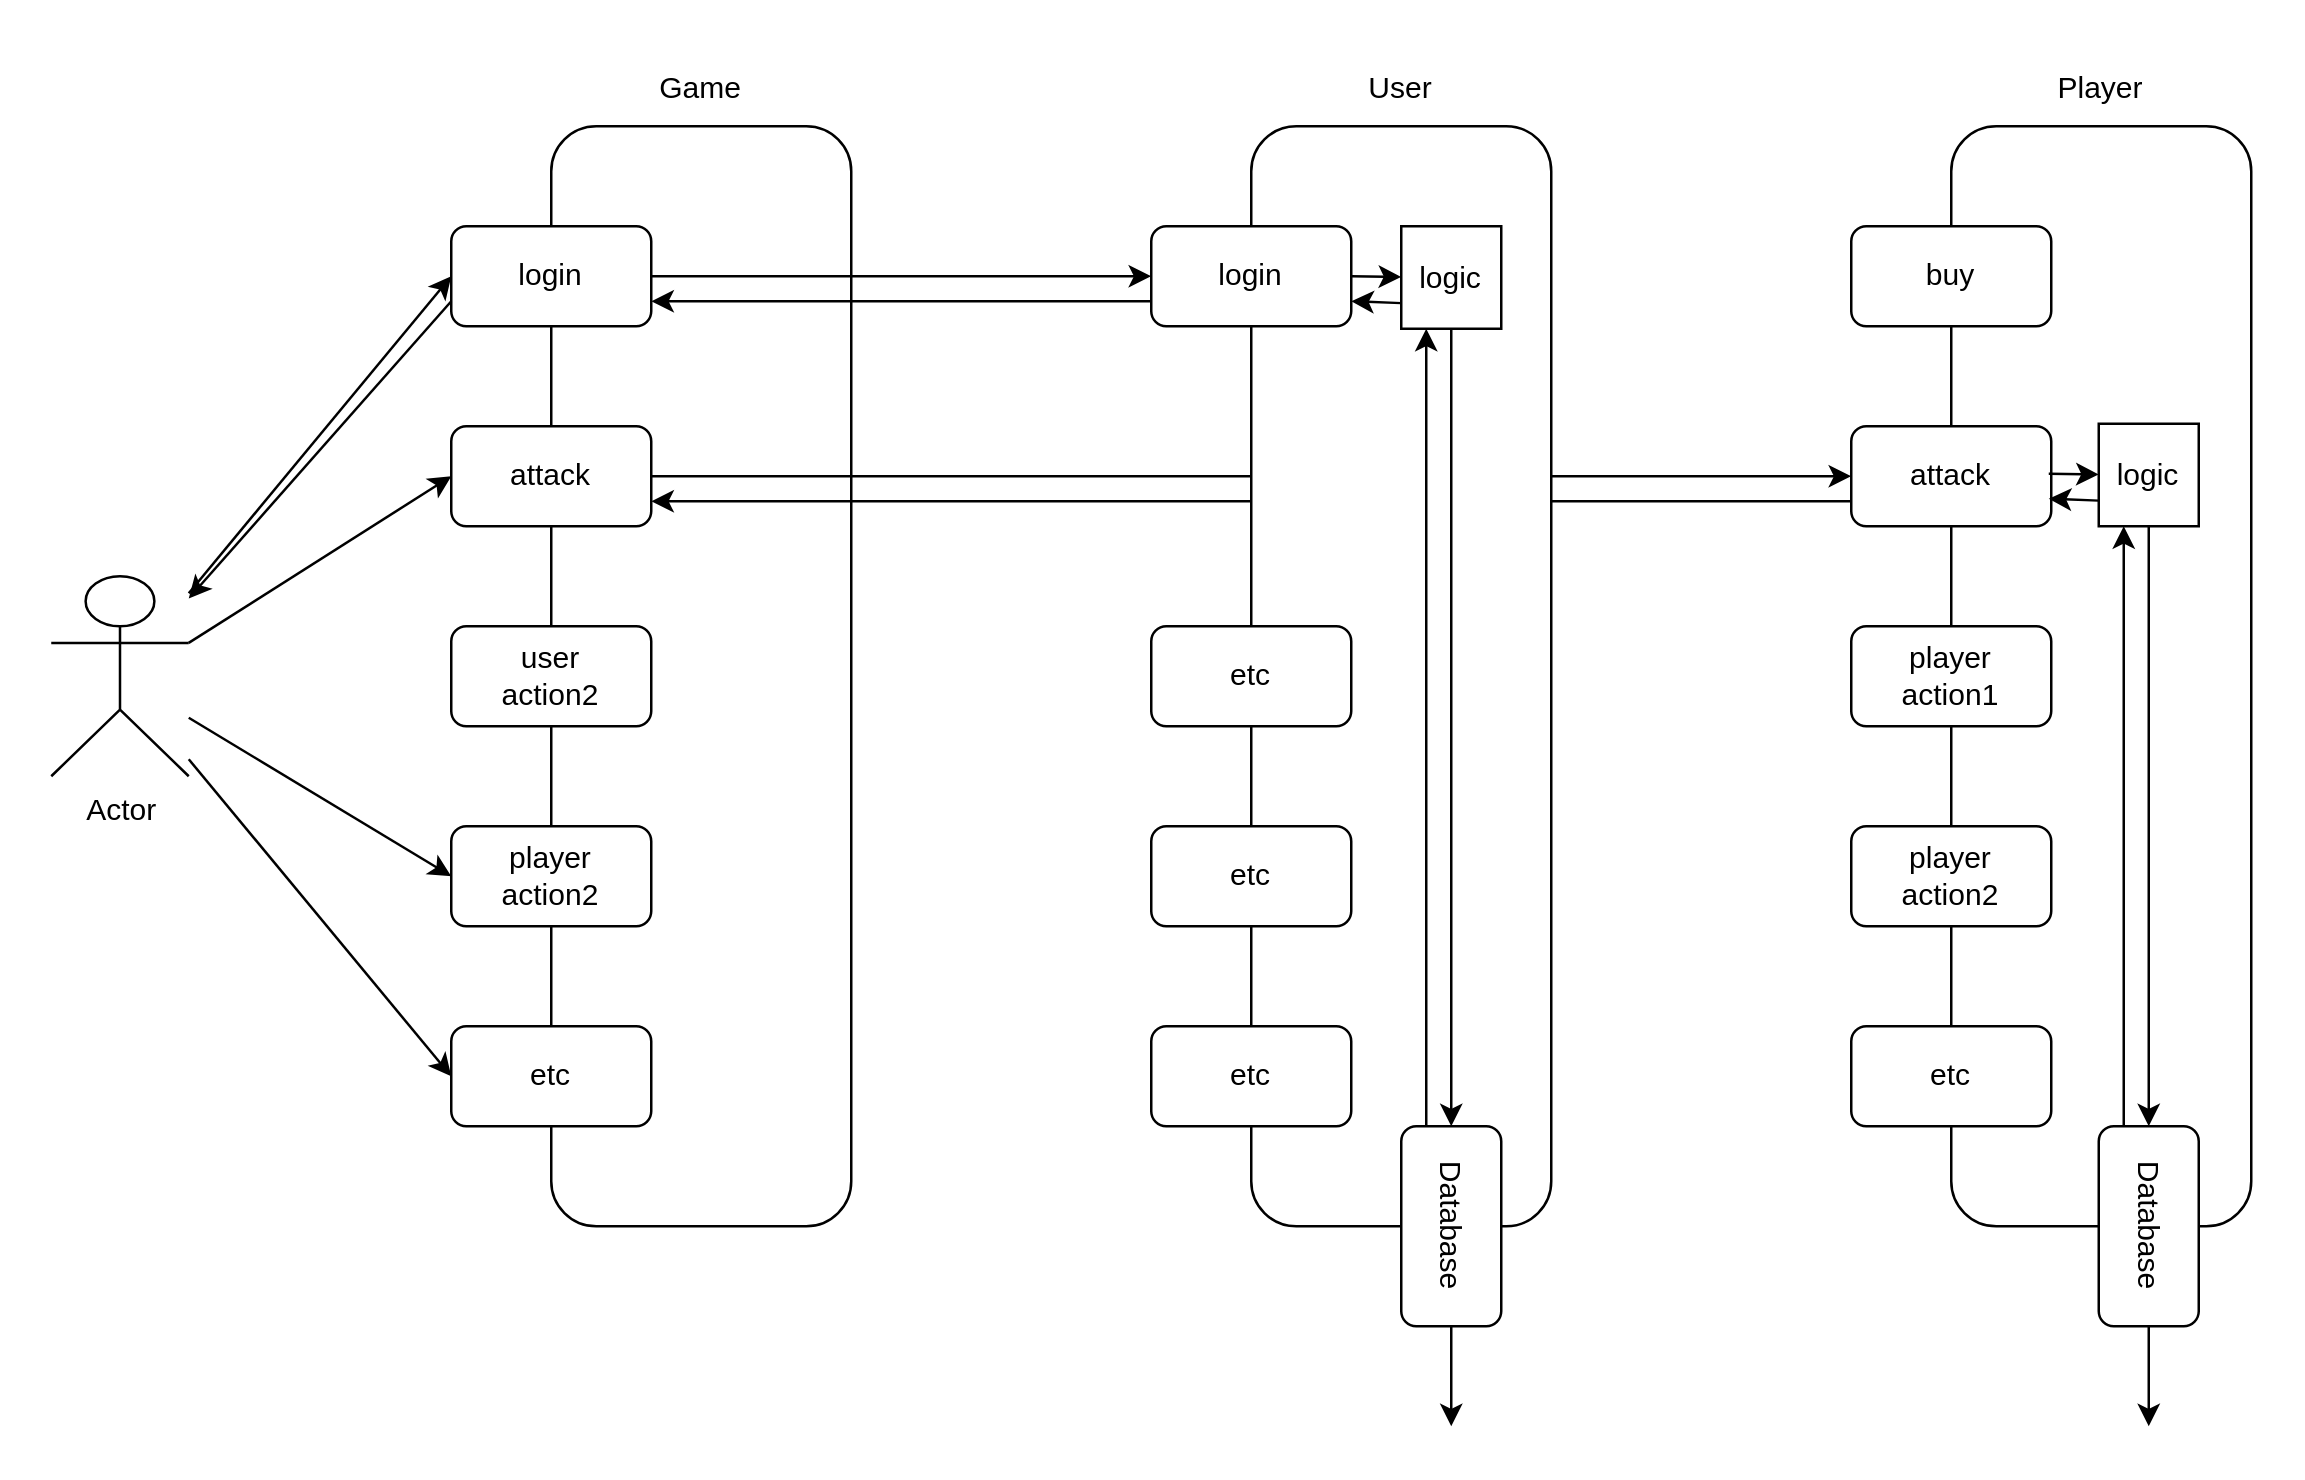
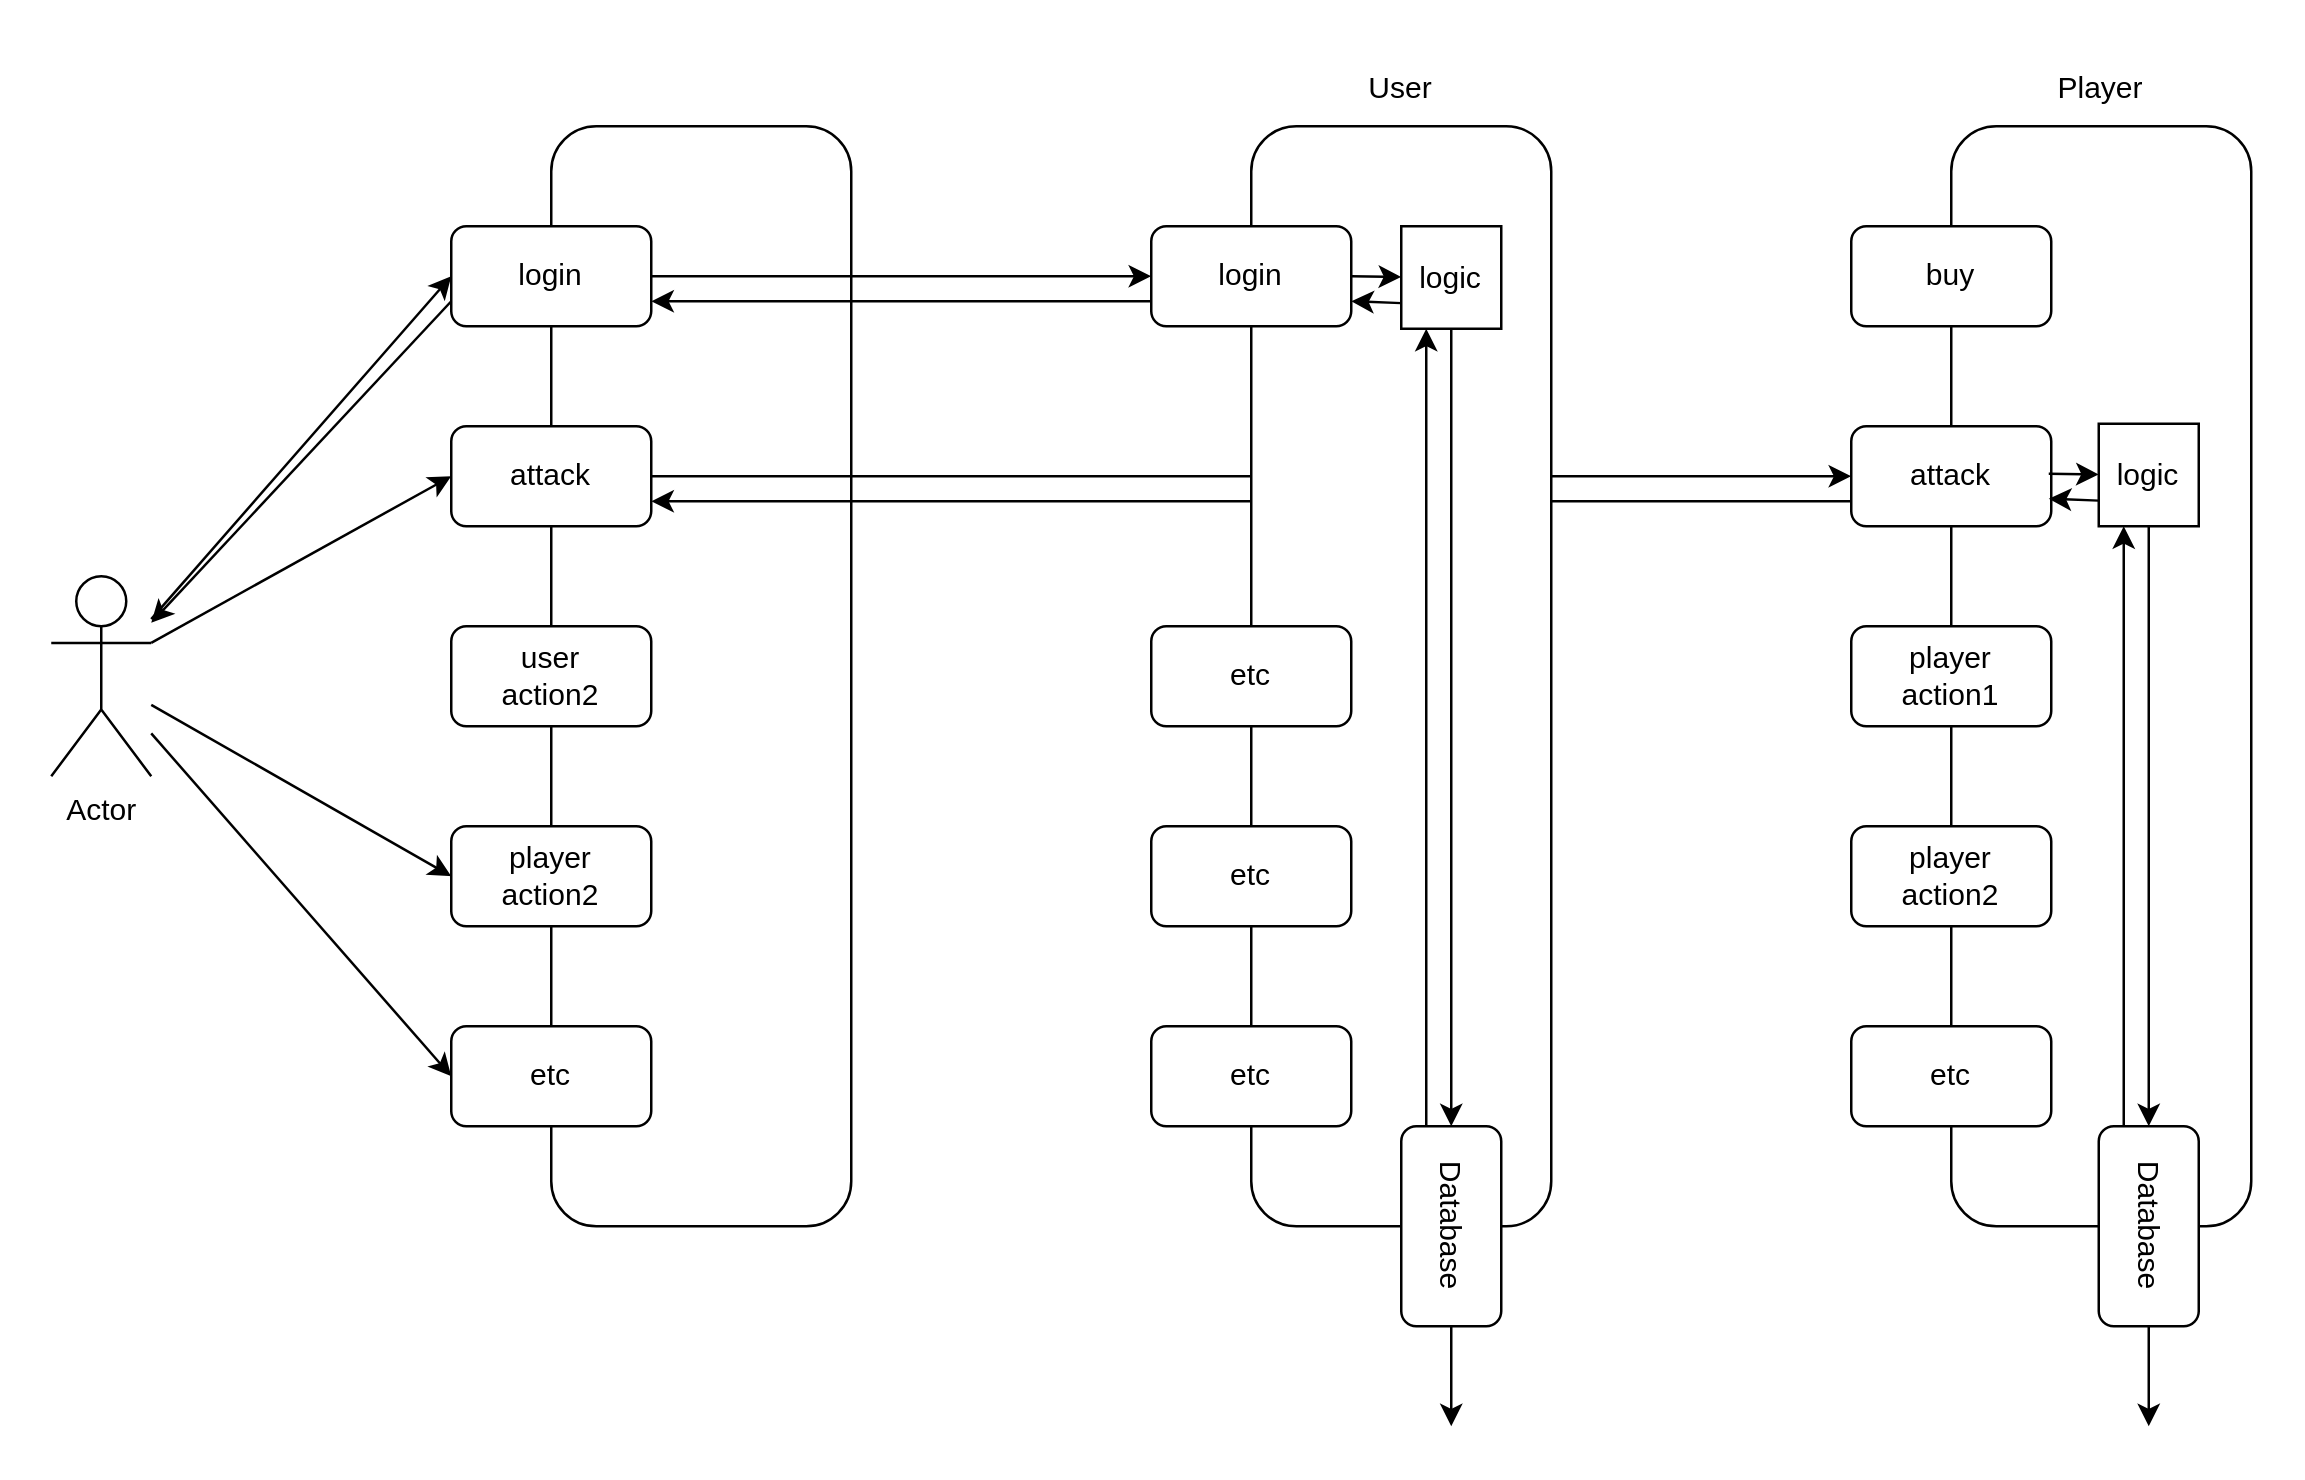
  <mxCell id="0" />
  <mxCell id="1" parent="0" />
  <mxCell id="2" value="" style="rounded=1;whiteSpace=wrap;html=1;" vertex="1" parent="1"><mxGeometry x="220" y="50" width="120" height="440" as="geometry" /></mxCell>
  <mxCell id="3" style="edgeStyle=orthogonalEdgeStyle;rounded=0;orthogonalLoop=1;jettySize=auto;html=1;exitX=0;exitY=0.75;exitDx=0;exitDy=0;entryX=1;entryY=0.75;entryDx=0;entryDy=0;" edge="1" parent="1" source="34" target="8"><mxGeometry relative="1" as="geometry" /></mxCell>
  <mxCell id="4" style="edgeStyle=orthogonalEdgeStyle;rounded=0;orthogonalLoop=1;jettySize=auto;html=1;exitX=1;exitY=0.5;exitDx=0;exitDy=0;entryX=0;entryY=0.5;entryDx=0;entryDy=0;" edge="1" parent="1" source="8" target="34"><mxGeometry relative="1" as="geometry"><mxPoint x="660" y="189.931" as="targetPoint" /></mxGeometry></mxCell>
  <mxCell id="5" value="" style="rounded=1;whiteSpace=wrap;html=1;" vertex="1" parent="1"><mxGeometry x="500" y="50" width="120" height="440" as="geometry" /></mxCell>
- <mxCell id="6" value="Actor" style="shape=umlActor;verticalLabelPosition=bottom;verticalAlign=top;html=1;outlineConnect=0;" vertex="1" parent="1"><mxGeometry x="20" y="230" width="55" height="80" as="geometry" /></mxCell>
+ <mxCell id="6" value="Actor" style="shape=umlActor;verticalLabelPosition=bottom;verticalAlign=top;html=1;outlineConnect=0;" vertex="1" parent="1"><mxGeometry x="20" y="230" width="40" height="80" as="geometry" /></mxCell>
  <mxCell id="7" value="login" style="rounded=1;whiteSpace=wrap;html=1;" vertex="1" parent="1"><mxGeometry x="180" y="90" width="80" height="40" as="geometry" /></mxCell>
  <mxCell id="8" value="attack" style="rounded=1;whiteSpace=wrap;html=1;" vertex="1" parent="1"><mxGeometry x="180" y="170" width="80" height="40" as="geometry" /></mxCell>
  <mxCell id="9" value="&lt;div&gt;user&lt;/div&gt;&lt;div&gt;action2&lt;/div&gt;" style="rounded=1;whiteSpace=wrap;html=1;" vertex="1" parent="1"><mxGeometry x="180" y="250" width="80" height="40" as="geometry" /></mxCell>
  <mxCell id="10" value="&lt;div&gt;player&lt;/div&gt;&lt;div&gt;action2&lt;br&gt;&lt;/div&gt;" style="rounded=1;whiteSpace=wrap;html=1;" vertex="1" parent="1"><mxGeometry x="180" y="330" width="80" height="40" as="geometry" /></mxCell>
  <mxCell id="11" value="etc" style="rounded=1;whiteSpace=wrap;html=1;" vertex="1" parent="1"><mxGeometry x="180" y="410" width="80" height="40" as="geometry" /></mxCell>
- <mxCell id="12" value="Game" style="text;html=1;strokeColor=none;fillColor=none;align=center;verticalAlign=middle;whiteSpace=wrap;rounded=0;" vertex="1" parent="1"><mxGeometry x="250" y="20" width="60" height="30" as="geometry" /></mxCell>
  <mxCell id="13" value="" style="endArrow=classic;html=1;rounded=0;entryX=0;entryY=0.5;entryDx=0;entryDy=0;" edge="1" parent="1" source="6" target="7"><mxGeometry width="50" height="50" relative="1" as="geometry"><mxPoint x="60" y="230" as="sourcePoint" /><mxPoint x="110" y="180" as="targetPoint" /></mxGeometry></mxCell>
  <mxCell id="14" value="" style="endArrow=classic;html=1;rounded=0;entryX=0;entryY=0.5;entryDx=0;entryDy=0;exitX=1;exitY=0.333;exitDx=0;exitDy=0;exitPerimeter=0;" edge="1" parent="1" source="6" target="8"><mxGeometry width="50" height="50" relative="1" as="geometry"><mxPoint x="70" y="260" as="sourcePoint" /><mxPoint x="110" y="190" as="targetPoint" /></mxGeometry></mxCell>
  <mxCell id="15" value="" style="endArrow=classic;html=1;rounded=0;entryX=0;entryY=0.5;entryDx=0;entryDy=0;" edge="1" parent="1" source="6" target="11"><mxGeometry width="50" height="50" relative="1" as="geometry"><mxPoint x="60" y="330" as="sourcePoint" /><mxPoint x="170" y="330" as="targetPoint" /></mxGeometry></mxCell>
  <mxCell id="16" value="" style="endArrow=classic;html=1;rounded=0;entryX=0;entryY=0.5;entryDx=0;entryDy=0;" edge="1" parent="1" source="6" target="10"><mxGeometry width="50" height="50" relative="1" as="geometry"><mxPoint x="110" y="350" as="sourcePoint" /><mxPoint x="160" y="300" as="targetPoint" /></mxGeometry></mxCell>
  <mxCell id="17" value="login" style="rounded=1;whiteSpace=wrap;html=1;" vertex="1" parent="1"><mxGeometry x="460" y="90" width="80" height="40" as="geometry" /></mxCell>
  <mxCell id="18" value="etc" style="rounded=1;whiteSpace=wrap;html=1;" vertex="1" parent="1"><mxGeometry x="460" y="250" width="80" height="40" as="geometry" /></mxCell>
  <mxCell id="19" value="etc" style="rounded=1;whiteSpace=wrap;html=1;" vertex="1" parent="1"><mxGeometry x="460" y="330" width="80" height="40" as="geometry" /></mxCell>
  <mxCell id="20" value="etc" style="rounded=1;whiteSpace=wrap;html=1;" vertex="1" parent="1"><mxGeometry x="460" y="410" width="80" height="40" as="geometry" /></mxCell>
  <mxCell id="21" value="User" style="text;html=1;strokeColor=none;fillColor=none;align=center;verticalAlign=middle;whiteSpace=wrap;rounded=0;" vertex="1" parent="1"><mxGeometry x="530" y="20" width="60" height="30" as="geometry" /></mxCell>
  <mxCell id="22" value="" style="endArrow=classic;html=1;rounded=0;exitX=1;exitY=0.5;exitDx=0;exitDy=0;entryX=0;entryY=0.5;entryDx=0;entryDy=0;" edge="1" parent="1" source="7" target="17"><mxGeometry width="50" height="50" relative="1" as="geometry"><mxPoint x="380" y="130" as="sourcePoint" /><mxPoint x="430" y="80" as="targetPoint" /></mxGeometry></mxCell>
  <mxCell id="23" value="logic" style="rounded=0;whiteSpace=wrap;html=1;" vertex="1" parent="1"><mxGeometry x="560" y="90" width="40" height="41" as="geometry" /></mxCell>
  <mxCell id="24" value="" style="endArrow=classic;html=1;rounded=0;exitX=1;exitY=0.5;exitDx=0;exitDy=0;" edge="1" parent="1" source="17" target="23"><mxGeometry width="50" height="50" relative="1" as="geometry"><mxPoint x="720" y="111" as="sourcePoint" /><mxPoint x="770" y="61" as="targetPoint" /></mxGeometry></mxCell>
  <mxCell id="25" value="" style="endArrow=classic;html=1;rounded=0;entryX=1;entryY=0.75;entryDx=0;entryDy=0;exitX=0;exitY=0.75;exitDx=0;exitDy=0;" edge="1" parent="1" source="23" target="17"><mxGeometry width="50" height="50" relative="1" as="geometry"><mxPoint x="590" y="311" as="sourcePoint" /><mxPoint x="640" y="261" as="targetPoint" /></mxGeometry></mxCell>
  <mxCell id="26" value="" style="endArrow=classic;html=1;rounded=0;exitX=0;exitY=0.75;exitDx=0;exitDy=0;entryX=1;entryY=0.75;entryDx=0;entryDy=0;" edge="1" parent="1" source="17" target="7"><mxGeometry width="50" height="50" relative="1" as="geometry"><mxPoint x="380" y="180" as="sourcePoint" /><mxPoint x="430" y="130" as="targetPoint" /></mxGeometry></mxCell>
  <mxCell id="27" value="" style="endArrow=classic;html=1;rounded=0;exitX=0;exitY=0.75;exitDx=0;exitDy=0;" edge="1" parent="1" source="7" target="6"><mxGeometry width="50" height="50" relative="1" as="geometry"><mxPoint x="-40" y="170" as="sourcePoint" /><mxPoint x="10" y="120" as="targetPoint" /></mxGeometry></mxCell>
  <mxCell id="28" value="" style="endArrow=classic;html=1;rounded=0;exitX=0.5;exitY=1;exitDx=0;exitDy=0;" edge="1" parent="1" source="23" target="31"><mxGeometry width="50" height="50" relative="1" as="geometry"><mxPoint x="660" y="341" as="sourcePoint" /><mxPoint x="580" y="530" as="targetPoint" /></mxGeometry></mxCell>
  <mxCell id="29" style="edgeStyle=orthogonalEdgeStyle;rounded=0;orthogonalLoop=1;jettySize=auto;html=1;exitX=1;exitY=0.5;exitDx=0;exitDy=0;" edge="1" parent="1" source="31"><mxGeometry relative="1" as="geometry"><mxPoint x="580" y="570" as="targetPoint" /></mxGeometry></mxCell>
  <mxCell id="30" style="edgeStyle=orthogonalEdgeStyle;rounded=0;orthogonalLoop=1;jettySize=auto;html=1;exitX=0;exitY=0.75;exitDx=0;exitDy=0;entryX=0.25;entryY=1;entryDx=0;entryDy=0;" edge="1" parent="1" source="31" target="23"><mxGeometry relative="1" as="geometry" /></mxCell>
  <mxCell id="31" value="Database" style="rounded=1;whiteSpace=wrap;html=1;rotation=90;" vertex="1" parent="1"><mxGeometry x="540" y="470" width="80" height="40" as="geometry" /></mxCell>
  <mxCell id="32" value="" style="rounded=1;whiteSpace=wrap;html=1;" vertex="1" parent="1"><mxGeometry x="780" y="50" width="120" height="440" as="geometry" /></mxCell>
  <mxCell id="33" value="buy" style="rounded=1;whiteSpace=wrap;html=1;" vertex="1" parent="1"><mxGeometry x="740" y="90" width="80" height="40" as="geometry" /></mxCell>
  <mxCell id="34" value="attack" style="rounded=1;whiteSpace=wrap;html=1;" vertex="1" parent="1"><mxGeometry x="740" y="170" width="80" height="40" as="geometry" /></mxCell>
  <mxCell id="35" value="player&lt;br&gt;action1" style="rounded=1;whiteSpace=wrap;html=1;" vertex="1" parent="1"><mxGeometry x="740" y="250" width="80" height="40" as="geometry" /></mxCell>
  <mxCell id="36" value="&lt;div&gt;player&lt;/div&gt;&lt;div&gt;action2&lt;br&gt;&lt;/div&gt;" style="rounded=1;whiteSpace=wrap;html=1;" vertex="1" parent="1"><mxGeometry x="740" y="330" width="80" height="40" as="geometry" /></mxCell>
  <mxCell id="37" value="etc" style="rounded=1;whiteSpace=wrap;html=1;" vertex="1" parent="1"><mxGeometry x="740" y="410" width="80" height="40" as="geometry" /></mxCell>
  <mxCell id="38" value="Player" style="text;html=1;strokeColor=none;fillColor=none;align=center;verticalAlign=middle;whiteSpace=wrap;rounded=0;" vertex="1" parent="1"><mxGeometry x="810" y="20" width="60" height="30" as="geometry" /></mxCell>
  <mxCell id="39" value="logic" style="rounded=0;whiteSpace=wrap;html=1;" vertex="1" parent="1"><mxGeometry x="839" y="169" width="40" height="41" as="geometry" /></mxCell>
  <mxCell id="40" value="" style="endArrow=classic;html=1;rounded=0;exitX=1;exitY=0.5;exitDx=0;exitDy=0;" edge="1" parent="1" target="39"><mxGeometry width="50" height="50" relative="1" as="geometry"><mxPoint x="819" y="189" as="sourcePoint" /><mxPoint x="1049" y="140" as="targetPoint" /></mxGeometry></mxCell>
  <mxCell id="41" value="" style="endArrow=classic;html=1;rounded=0;entryX=1;entryY=0.75;entryDx=0;entryDy=0;exitX=0;exitY=0.75;exitDx=0;exitDy=0;" edge="1" parent="1" source="39"><mxGeometry width="50" height="50" relative="1" as="geometry"><mxPoint x="869" y="390" as="sourcePoint" /><mxPoint x="819" y="199" as="targetPoint" /></mxGeometry></mxCell>
  <mxCell id="42" value="" style="endArrow=classic;html=1;rounded=0;exitX=0.5;exitY=1;exitDx=0;exitDy=0;entryX=0;entryY=0.5;entryDx=0;entryDy=0;" edge="1" parent="1" source="39" target="45"><mxGeometry width="50" height="50" relative="1" as="geometry"><mxPoint x="939" y="341" as="sourcePoint" /><mxPoint x="859" y="460" as="targetPoint" /></mxGeometry></mxCell>
  <mxCell id="43" style="edgeStyle=orthogonalEdgeStyle;rounded=0;orthogonalLoop=1;jettySize=auto;html=1;exitX=1;exitY=0.5;exitDx=0;exitDy=0;" edge="1" parent="1" source="45"><mxGeometry relative="1" as="geometry"><mxPoint x="859" y="570" as="targetPoint" /></mxGeometry></mxCell>
  <mxCell id="44" style="edgeStyle=orthogonalEdgeStyle;rounded=0;orthogonalLoop=1;jettySize=auto;html=1;exitX=0;exitY=0.75;exitDx=0;exitDy=0;entryX=0.25;entryY=1;entryDx=0;entryDy=0;" edge="1" parent="1" source="45" target="39"><mxGeometry relative="1" as="geometry" /></mxCell>
  <mxCell id="45" value="Database" style="rounded=1;whiteSpace=wrap;html=1;rotation=90;" vertex="1" parent="1"><mxGeometry x="819" y="470" width="80" height="40" as="geometry" /></mxCell>
